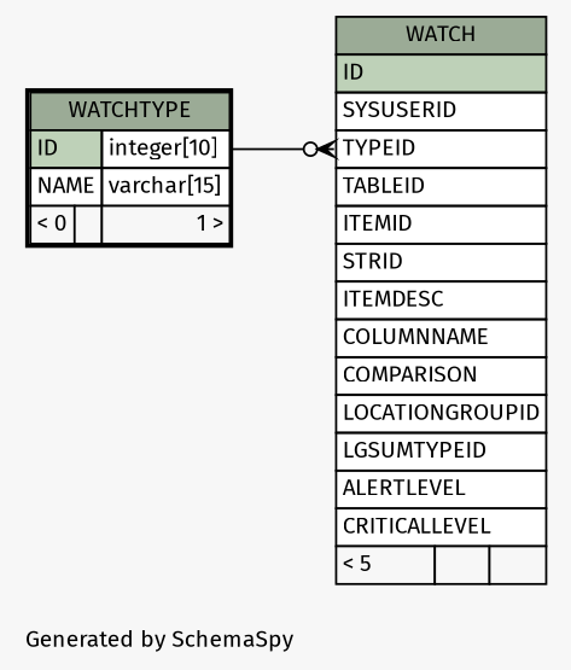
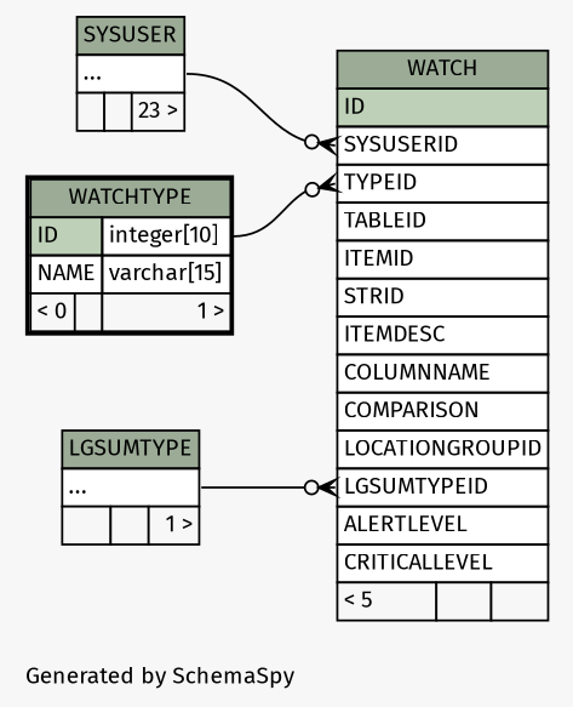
  digraph {
    bgcolor="#f7f7f7"
    fontname="Fira Sans"
    fontsize=11
    label="\nGenerated by SchemaSpy"
    labeljust=l
    nodesep=0.18
    rankdir=RL
    ranksep=0.46
    node [fontname="Fira Sans" fontsize=11 shape=plaintext]
    edge [arrowhead=none arrowsize=0.8 arrowtail=crowodot dir=back fontname="Fira Sans" headport="elipses:e"]
    n1 [label=<     <TABLE BORDER="0" CELLBORDER="1" CELLSPACING="0" BGCOLOR="#ffffff">       <TR><TD COLSPAN="3" BGCOLOR="#9bab96" ALIGN="CENTER">WATCH</TD></TR>       <TR><TD PORT="ID" COLSPAN="3" BGCOLOR="#bed1b8" ALIGN="LEFT">ID</TD></TR>       <TR><TD PORT="SYSUSERID" COLSPAN="3" ALIGN="LEFT">SYSUSERID</TD></TR>       <TR><TD PORT="TYPEID" COLSPAN="3" ALIGN="LEFT">TYPEID</TD></TR>       <TR><TD PORT="TABLEID" COLSPAN="3" ALIGN="LEFT">TABLEID</TD></TR>       <TR><TD PORT="ITEMID" COLSPAN="3" ALIGN="LEFT">ITEMID</TD></TR>       <TR><TD PORT="STRID" COLSPAN="3" ALIGN="LEFT">STRID</TD></TR>       <TR><TD PORT="ITEMDESC" COLSPAN="3" ALIGN="LEFT">ITEMDESC</TD></TR>       <TR><TD PORT="COLUMNNAME" COLSPAN="3" ALIGN="LEFT">COLUMNNAME</TD></TR>       <TR><TD PORT="COMPARISON" COLSPAN="3" ALIGN="LEFT">COMPARISON</TD></TR>       <TR><TD PORT="LOCATIONGROUPID" COLSPAN="3" ALIGN="LEFT">LOCATIONGROUPID</TD></TR>       <TR><TD PORT="LGSUMTYPEID" COLSPAN="3" ALIGN="LEFT">LGSUMTYPEID</TD></TR>       <TR><TD PORT="ALERTLEVEL" COLSPAN="3" ALIGN="LEFT">ALERTLEVEL</TD></TR>       <TR><TD PORT="CRITICALLEVEL" COLSPAN="3" ALIGN="LEFT">CRITICALLEVEL</TD></TR>       <TR><TD ALIGN="LEFT" BGCOLOR="#f7f7f7">&lt; 5</TD><TD ALIGN="RIGHT" BGCOLOR="#f7f7f7">  </TD><TD ALIGN="RIGHT" BGCOLOR="#f7f7f7">  </TD></TR>     </TABLE>>]
+   n2 [label=<     <TABLE BORDER="0" CELLBORDER="1" CELLSPACING="0" BGCOLOR="#ffffff">       <TR><TD COLSPAN="3" BGCOLOR="#9bab96" ALIGN="CENTER">LGSUMTYPE</TD></TR>       <TR><TD PORT="elipses" COLSPAN="3" ALIGN="LEFT">...</TD></TR>       <TR><TD ALIGN="LEFT" BGCOLOR="#f7f7f7">  </TD><TD ALIGN="RIGHT" BGCOLOR="#f7f7f7">  </TD><TD ALIGN="RIGHT" BGCOLOR="#f7f7f7">1 &gt;</TD></TR>     </TABLE>>]
+   n3 [label=<     <TABLE BORDER="0" CELLBORDER="1" CELLSPACING="0" BGCOLOR="#ffffff">       <TR><TD COLSPAN="3" BGCOLOR="#9bab96" ALIGN="CENTER">SYSUSER</TD></TR>       <TR><TD PORT="elipses" COLSPAN="3" ALIGN="LEFT">...</TD></TR>       <TR><TD ALIGN="LEFT" BGCOLOR="#f7f7f7">  </TD><TD ALIGN="RIGHT" BGCOLOR="#f7f7f7">  </TD><TD ALIGN="RIGHT" BGCOLOR="#f7f7f7">23 &gt;</TD></TR>     </TABLE>>]
    n4 [label=<     <TABLE BORDER="2" CELLBORDER="1" CELLSPACING="0" BGCOLOR="#ffffff">       <TR><TD COLSPAN="3" BGCOLOR="#9bab96" ALIGN="CENTER">WATCHTYPE</TD></TR>       <TR><TD PORT="ID" COLSPAN="2" BGCOLOR="#bed1b8" ALIGN="LEFT">ID</TD><TD PORT="ID.type" ALIGN="LEFT">integer[10]</TD></TR>       <TR><TD PORT="NAME" COLSPAN="2" ALIGN="LEFT">NAME</TD><TD PORT="NAME.type" ALIGN="LEFT">varchar[15]</TD></TR>       <TR><TD ALIGN="LEFT" BGCOLOR="#f7f7f7">&lt; 0</TD><TD ALIGN="RIGHT" BGCOLOR="#f7f7f7">  </TD><TD ALIGN="RIGHT" BGCOLOR="#f7f7f7">1 &gt;</TD></TR>     </TABLE>>]
+   n1 -> n2 [tailport="LGSUMTYPEID:w"]
+   n1 -> n3 [tailport="SYSUSERID:w"]
    n1 -> n4 [headport="ID.type:e" tailport="TYPEID:w"]
  }
